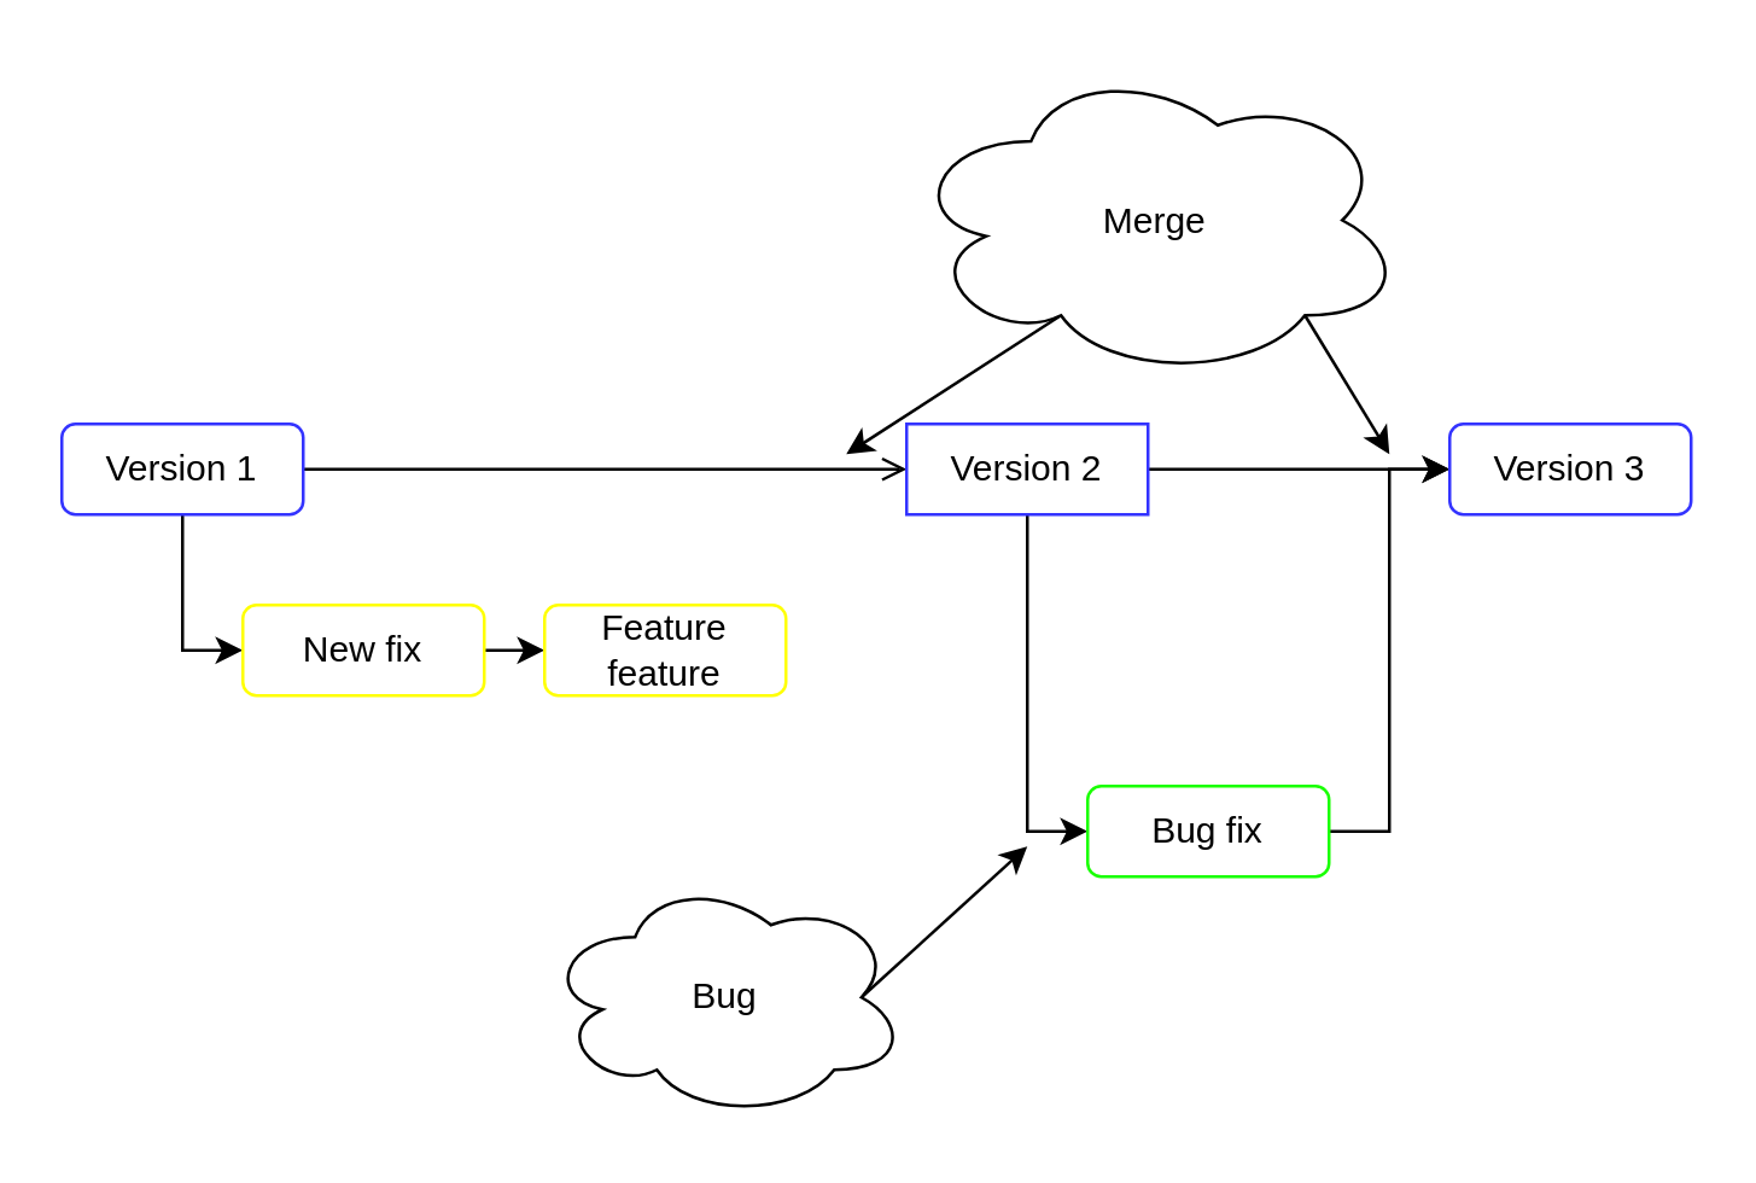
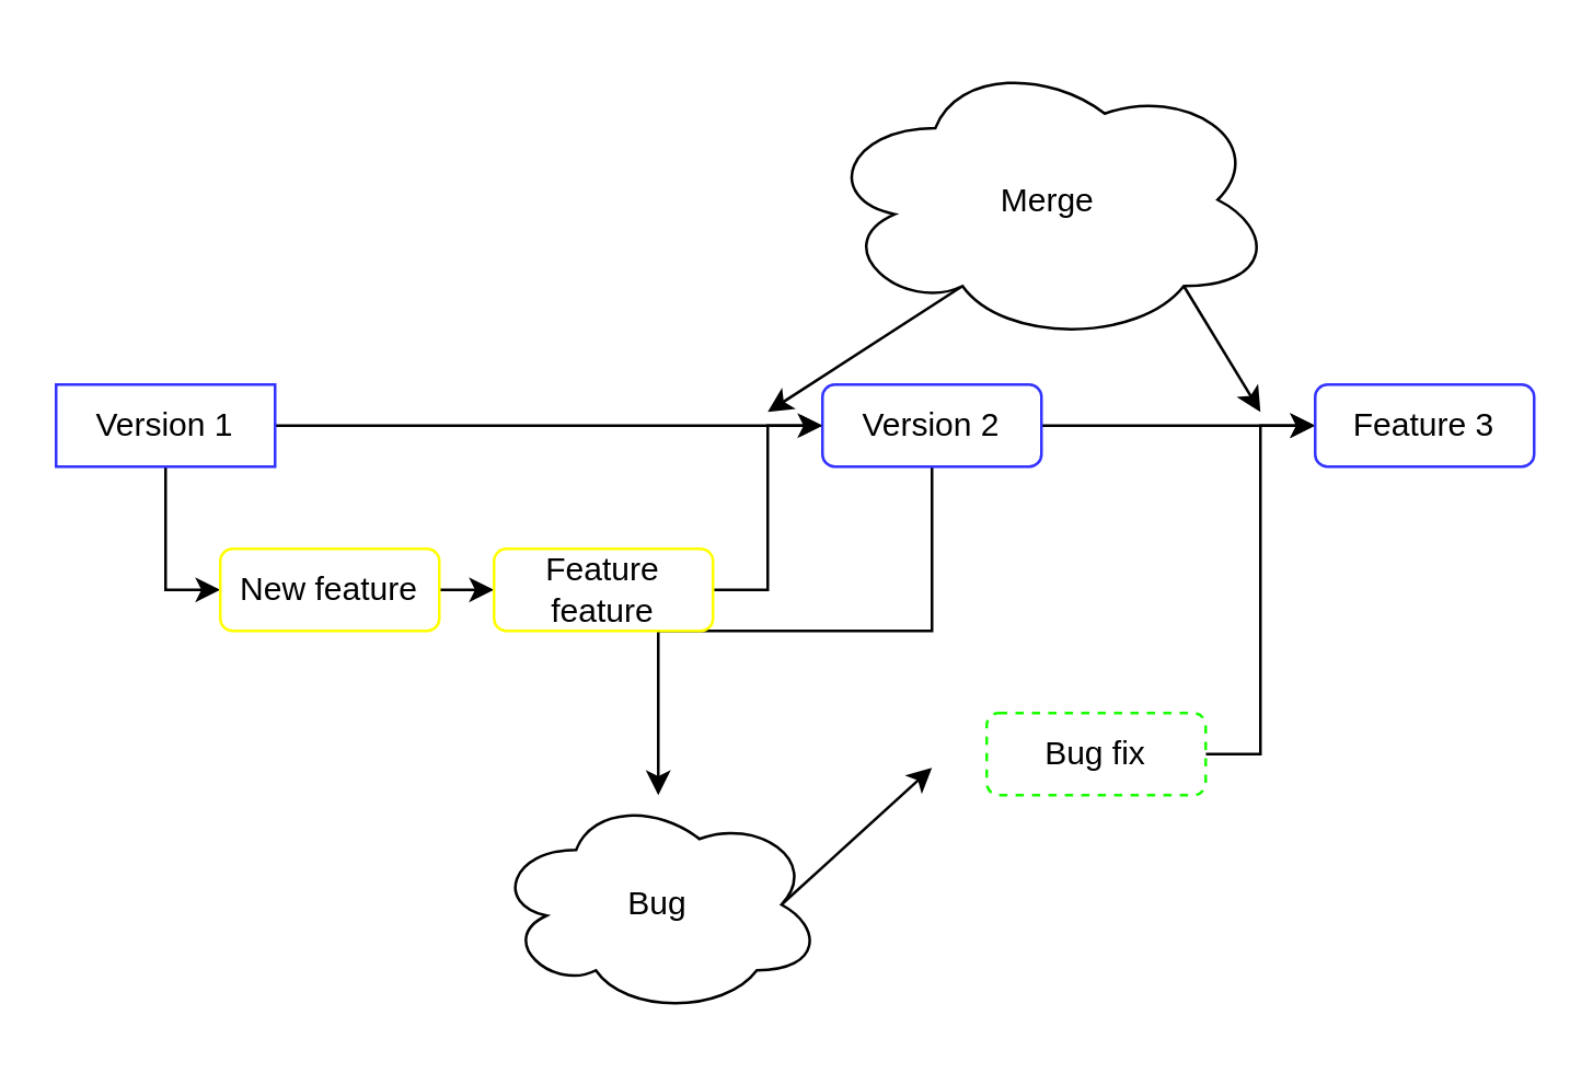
  <mxCell id="0" />
  <mxCell id="1" parent="0" />
  <mxCell id="2" style="edgeStyle=orthogonalEdgeStyle;rounded=0;orthogonalLoop=1;jettySize=auto;html=1;exitX=1;exitY=0.5;exitDx=0;exitDy=0;entryX=0;entryY=0.5;entryDx=0;entryDy=0;endArrow=open;" edge="1" parent="1" source="4" target="7"><mxGeometry relative="1" as="geometry" /></mxCell>
  <mxCell id="3" style="edgeStyle=orthogonalEdgeStyle;rounded=0;orthogonalLoop=1;jettySize=auto;html=1;exitX=0.5;exitY=1;exitDx=0;exitDy=0;entryX=0;entryY=0.5;entryDx=0;entryDy=0;" edge="1" parent="1" source="4" target="9"><mxGeometry relative="1" as="geometry" /></mxCell>
- <mxCell id="4" value="Version 1" style="rounded=1;whiteSpace=wrap;html=1;strokeColor=#3333FF;" vertex="1" parent="1"><mxGeometry x="20" y="140" width="80" height="30" as="geometry" /></mxCell>
- <mxCell id="5" style="edgeStyle=orthogonalEdgeStyle;rounded=0;orthogonalLoop=1;jettySize=auto;html=1;exitX=0.5;exitY=1;exitDx=0;exitDy=0;entryX=0;entryY=0.5;entryDx=0;entryDy=0;" edge="1" parent="1" source="7" target="17"><mxGeometry relative="1" as="geometry" /></mxCell>
+ <mxCell id="4" value="Version 1" style="whiteSpace=wrap;html=1;strokeColor=#3333FF;rounded=0;" vertex="1" parent="1"><mxGeometry x="20" y="140" width="80" height="30" as="geometry" /></mxCell>
+ <mxCell id="5" style="edgeStyle=orthogonalEdgeStyle;rounded=0;orthogonalLoop=1;jettySize=auto;html=1;exitX=0.5;exitY=1;exitDx=0;exitDy=0;" edge="1" parent="1" source="7" target="20"><mxGeometry relative="1" as="geometry" /></mxCell>
  <mxCell id="6" style="edgeStyle=orthogonalEdgeStyle;rounded=0;orthogonalLoop=1;jettySize=auto;html=1;exitX=1;exitY=0.5;exitDx=0;exitDy=0;entryX=0;entryY=0.5;entryDx=0;entryDy=0;" edge="1" parent="1" source="7" target="18"><mxGeometry relative="1" as="geometry" /></mxCell>
- <mxCell id="7" value="Version 2" style="whiteSpace=wrap;html=1;strokeColor=#3333FF;rounded=0;" vertex="1" parent="1"><mxGeometry x="300" y="140" width="80" height="30" as="geometry" /></mxCell>
+ <mxCell id="7" value="Version 2" style="rounded=1;whiteSpace=wrap;html=1;strokeColor=#3333FF;" vertex="1" parent="1"><mxGeometry x="300" y="140" width="80" height="30" as="geometry" /></mxCell>
  <mxCell id="8" style="edgeStyle=orthogonalEdgeStyle;rounded=0;orthogonalLoop=1;jettySize=auto;html=1;exitX=1;exitY=0.5;exitDx=0;exitDy=0;entryX=0;entryY=0.5;entryDx=0;entryDy=0;" edge="1" parent="1" source="9" target="11"><mxGeometry relative="1" as="geometry" /></mxCell>
- <mxCell id="9" value="New fix" style="rounded=1;whiteSpace=wrap;html=1;strokeColor=#FFFF00;" vertex="1" parent="1"><mxGeometry x="80" y="200" width="80" height="30" as="geometry" /></mxCell>
+ <mxCell id="9" value="New feature" style="rounded=1;whiteSpace=wrap;html=1;strokeColor=#FFFF00;" vertex="1" parent="1"><mxGeometry x="80" y="200" width="80" height="30" as="geometry" /></mxCell>
+ <mxCell id="10" style="edgeStyle=orthogonalEdgeStyle;rounded=0;orthogonalLoop=1;jettySize=auto;html=1;exitX=1;exitY=0.5;exitDx=0;exitDy=0;entryX=0;entryY=0.5;entryDx=0;entryDy=0;" edge="1" parent="1" source="11" target="7"><mxGeometry relative="1" as="geometry" /></mxCell>
  <mxCell id="11" value="Feature feature" style="rounded=1;whiteSpace=wrap;html=1;strokeColor=#FFFF00;" vertex="1" parent="1"><mxGeometry x="180" y="200" width="80" height="30" as="geometry" /></mxCell>
  <mxCell id="12" style="edgeStyle=orthogonalEdgeStyle;rounded=0;orthogonalLoop=1;jettySize=auto;html=1;exitX=0.5;exitY=1;exitDx=0;exitDy=0;" edge="1" parent="1" source="9" target="9"><mxGeometry relative="1" as="geometry" /></mxCell>
  <mxCell id="13" style="rounded=0;orthogonalLoop=1;jettySize=auto;html=1;exitX=0.8;exitY=0.8;exitDx=0;exitDy=0;exitPerimeter=0;" edge="1" parent="1" source="15"><mxGeometry relative="1" as="geometry"><mxPoint x="460" y="150" as="targetPoint" /></mxGeometry></mxCell>
  <mxCell id="14" style="rounded=0;orthogonalLoop=1;jettySize=auto;html=1;exitX=0.31;exitY=0.8;exitDx=0;exitDy=0;exitPerimeter=0;" edge="1" parent="1" source="15"><mxGeometry relative="1" as="geometry"><mxPoint x="280" y="150" as="targetPoint" /></mxGeometry></mxCell>
  <mxCell id="15" value="Merge" style="ellipse;shape=cloud;whiteSpace=wrap;html=1;" vertex="1" parent="1"><mxGeometry x="300" y="20" width="165" height="105" as="geometry" /></mxCell>
  <mxCell id="16" style="edgeStyle=orthogonalEdgeStyle;rounded=0;orthogonalLoop=1;jettySize=auto;html=1;exitX=1;exitY=0.5;exitDx=0;exitDy=0;entryX=0;entryY=0.5;entryDx=0;entryDy=0;" edge="1" parent="1" source="17" target="18"><mxGeometry relative="1" as="geometry" /></mxCell>
- <mxCell id="17" value="Bug fix" style="rounded=1;whiteSpace=wrap;html=1;strokeColor=#19FF00;" vertex="1" parent="1"><mxGeometry x="360" y="260" width="80" height="30" as="geometry" /></mxCell>
- <mxCell id="18" value="Version 3" style="rounded=1;whiteSpace=wrap;html=1;strokeColor=#3333FF;" vertex="1" parent="1"><mxGeometry x="480" y="140" width="80" height="30" as="geometry" /></mxCell>
+ <mxCell id="17" value="Bug fix" style="rounded=1;whiteSpace=wrap;html=1;strokeColor=#19FF00;dashed=1;" vertex="1" parent="1"><mxGeometry x="360" y="260" width="80" height="30" as="geometry" /></mxCell>
+ <mxCell id="18" value="Feature 3" style="rounded=1;whiteSpace=wrap;html=1;strokeColor=#3333FF;" vertex="1" parent="1"><mxGeometry x="480" y="140" width="80" height="30" as="geometry" /></mxCell>
  <mxCell id="19" style="rounded=0;orthogonalLoop=1;jettySize=auto;html=1;exitX=0.875;exitY=0.5;exitDx=0;exitDy=0;exitPerimeter=0;" edge="1" parent="1" source="20"><mxGeometry relative="1" as="geometry"><mxPoint x="340" y="280" as="targetPoint" /></mxGeometry></mxCell>
  <mxCell id="20" value="Bug" style="ellipse;shape=cloud;whiteSpace=wrap;html=1;" vertex="1" parent="1"><mxGeometry x="180" y="290" width="120" height="80" as="geometry" /></mxCell>
